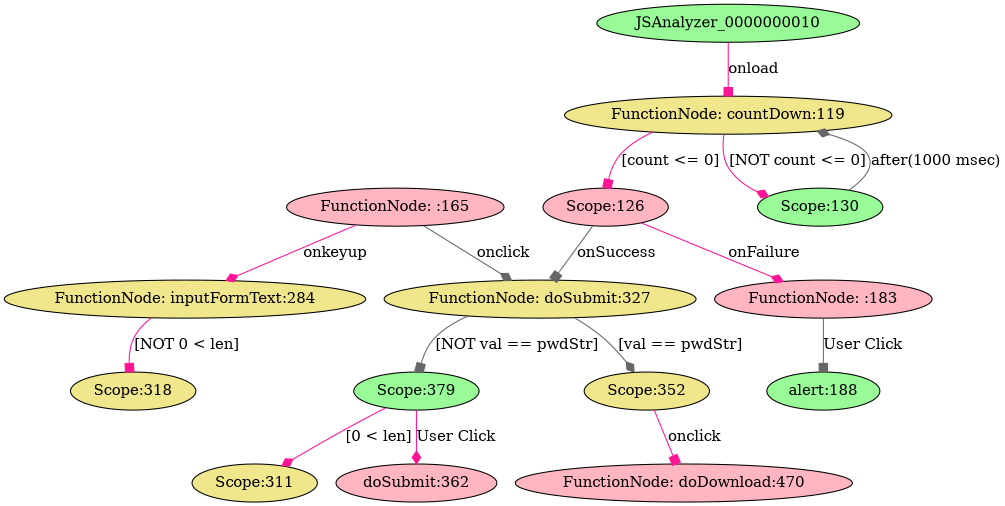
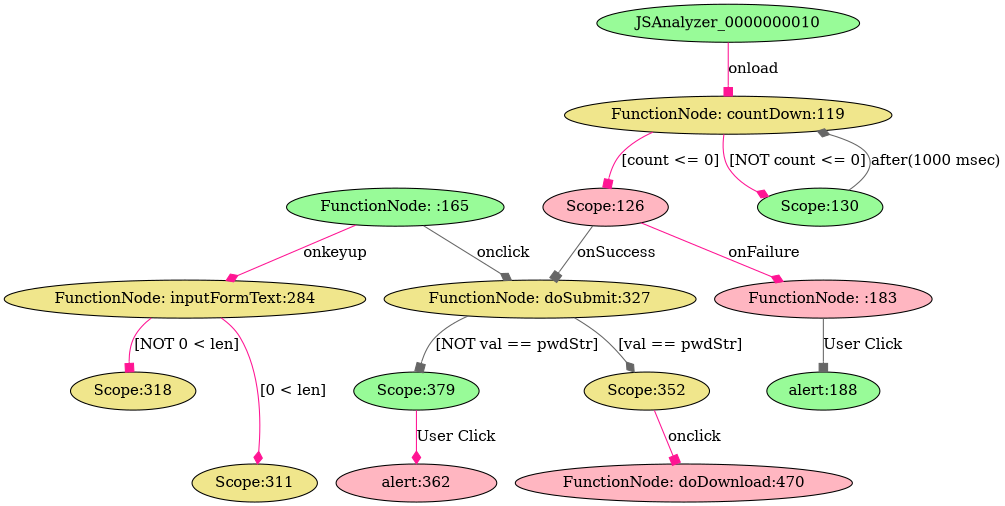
  digraph {
    node [fillcolor=khaki style=filled]
    edge [arrowhead=diamond color=deeppink]
    n1 [label="FunctionNode: countDown:119"]
    n2 [fillcolor=lightpink label="Scope:126"]
    n3 [fillcolor=palegreen label="Scope:130"]
    JSAnalyzer_0000000010 [fillcolor=palegreen]
    n5 [fillcolor=lightpink label="FunctionNode: :183"]
    n6 [label="FunctionNode: doSubmit:327"]
-   n7 [fillcolor=lightpink label="FunctionNode: :165"]
+   n7 [fillcolor=palegreen label="FunctionNode: :165"]
    n8 [label="FunctionNode: inputFormText:284"]
    n9 [fillcolor=palegreen label="alert:188"]
    n10 [label="Scope:311"]
    n11 [label="Scope:318"]
    n12 [label="Scope:352"]
    n13 [fillcolor=palegreen label="Scope:379"]
    n14 [fillcolor=lightpink label="FunctionNode: doDownload:470"]
-   n15 [fillcolor=lightpink label="doSubmit:362"]
+   n15 [fillcolor=lightpink label="alert:362"]
    n1 -> n2 [arrowhead=box label="[count <= 0]"]
    n1 -> n3 [label="[NOT count <= 0]"]
    n2 -> n5 [label=onFailure]
    n2 -> n6 [arrowhead=box color=gray40 label=onSuccess]
    n3 -> n1 [color=gray40 label="after(1000 msec)"]
    JSAnalyzer_0000000010 -> n1 [arrowhead=box label=onload]
    n5 -> n9 [arrowhead=box color=gray40 label="User Click"]
    n6 -> n12 [color=gray40 label="[val == pwdStr]"]
    n6 -> n13 [arrowhead=box color=gray40 label="[NOT val == pwdStr]"]
    n7 -> n6 [color=gray40 label=onclick]
    n7 -> n8 [label=onkeyup]
-   n13 -> n10 [label="[0 < len]"]
+   n8 -> n10 [label="[0 < len]"]
    n8 -> n11 [arrowhead=box label="[NOT 0 < len]"]
    n12 -> n14 [arrowhead=box label=onclick]
    n13 -> n15 [label="User Click"]
  }
